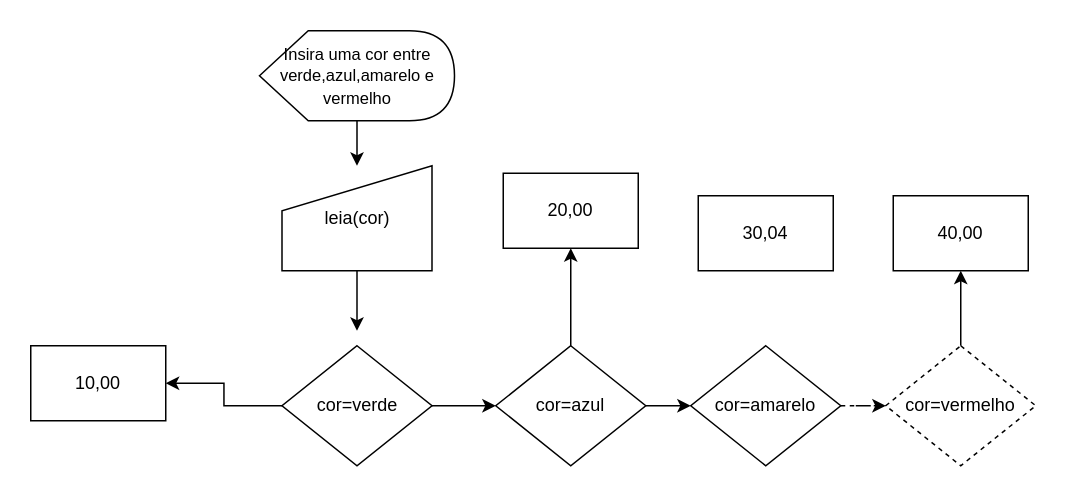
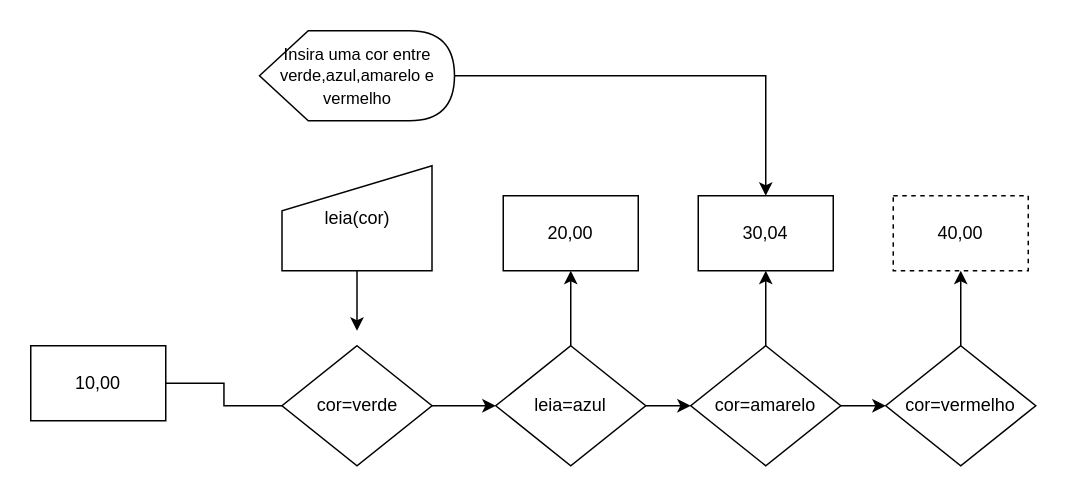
  <mxCell id="0" />
  <mxCell id="1" parent="0" />
- <mxCell id="2" value="" style="edgeStyle=orthogonalEdgeStyle;rounded=0;orthogonalLoop=1;jettySize=auto;html=1;" edge="1" parent="1" source="3" target="5"><mxGeometry relative="1" as="geometry" /></mxCell>
+ <mxCell id="2" value="" style="edgeStyle=orthogonalEdgeStyle;rounded=0;orthogonalLoop=1;jettySize=auto;html=1;" edge="1" parent="1" source="3" target="17"><mxGeometry relative="1" as="geometry" /></mxCell>
  <mxCell id="3" value="&lt;font style=&quot;font-size: 11px;&quot;&gt;Insira uma cor entre verde,azul,amarelo e vermelho&lt;/font&gt;" style="shape=display;whiteSpace=wrap;html=1;" vertex="1" parent="1"><mxGeometry x="172.5" y="20" width="130" height="60" as="geometry" /></mxCell>
  <mxCell id="4" value="" style="edgeStyle=orthogonalEdgeStyle;rounded=0;orthogonalLoop=1;jettySize=auto;html=1;" edge="1" parent="1" source="5"><mxGeometry relative="1" as="geometry"><mxPoint x="237.5" y="220" as="targetPoint" /></mxGeometry></mxCell>
  <mxCell id="5" value="leia(cor)" style="shape=manualInput;whiteSpace=wrap;html=1;" vertex="1" parent="1"><mxGeometry x="187.5" y="110" width="100" height="70" as="geometry" /></mxCell>
- <mxCell id="6" value="" style="edgeStyle=orthogonalEdgeStyle;rounded=0;orthogonalLoop=1;jettySize=auto;html=1;" edge="1" parent="1" source="8" target="9"><mxGeometry relative="1" as="geometry" /></mxCell>
+ <mxCell id="6" value="" style="edgeStyle=orthogonalEdgeStyle;rounded=0;orthogonalLoop=1;jettySize=auto;html=1;endArrow=none;" edge="1" parent="1" source="8" target="9"><mxGeometry relative="1" as="geometry" /></mxCell>
  <mxCell id="7" value="" style="edgeStyle=orthogonalEdgeStyle;rounded=0;orthogonalLoop=1;jettySize=auto;html=1;" edge="1" parent="1" source="8" target="12"><mxGeometry relative="1" as="geometry" /></mxCell>
  <mxCell id="8" value="cor=verde" style="rhombus;whiteSpace=wrap;html=1;" vertex="1" parent="1"><mxGeometry x="187.5" y="230" width="100" height="80" as="geometry" /></mxCell>
  <mxCell id="9" value="10,00" style="rounded=0;whiteSpace=wrap;html=1;" vertex="1" parent="1"><mxGeometry x="20" y="230" width="90" height="50" as="geometry" /></mxCell>
  <mxCell id="10" value="" style="edgeStyle=orthogonalEdgeStyle;rounded=0;orthogonalLoop=1;jettySize=auto;html=1;" edge="1" parent="1" source="12" target="13"><mxGeometry relative="1" as="geometry" /></mxCell>
  <mxCell id="11" value="" style="edgeStyle=orthogonalEdgeStyle;rounded=0;orthogonalLoop=1;jettySize=auto;html=1;" edge="1" parent="1" source="12" target="16"><mxGeometry relative="1" as="geometry" /></mxCell>
- <mxCell id="12" value="cor=azul" style="rhombus;whiteSpace=wrap;html=1;" vertex="1" parent="1"><mxGeometry x="330" y="230" width="100" height="80" as="geometry" /></mxCell>
- <mxCell id="13" value="20,00" style="rounded=0;whiteSpace=wrap;html=1;" vertex="1" parent="1"><mxGeometry x="335" y="115" width="90" height="50" as="geometry" /></mxCell>
- <mxCell id="15" value="" style="edgeStyle=orthogonalEdgeStyle;rounded=0;orthogonalLoop=1;jettySize=auto;html=1;dashed=1;" edge="1" parent="1" source="16" target="19"><mxGeometry relative="1" as="geometry" /></mxCell>
+ <mxCell id="12" value="leia=azul" style="rhombus;whiteSpace=wrap;html=1;" vertex="1" parent="1"><mxGeometry x="330" y="230" width="100" height="80" as="geometry" /></mxCell>
+ <mxCell id="13" value="20,00" style="rounded=0;whiteSpace=wrap;html=1;" vertex="1" parent="1"><mxGeometry x="335" y="130" width="90" height="50" as="geometry" /></mxCell>
+ <mxCell id="14" value="" style="edgeStyle=orthogonalEdgeStyle;rounded=0;orthogonalLoop=1;jettySize=auto;html=1;" edge="1" parent="1" source="16" target="17"><mxGeometry relative="1" as="geometry" /></mxCell>
+ <mxCell id="15" value="" style="edgeStyle=orthogonalEdgeStyle;rounded=0;orthogonalLoop=1;jettySize=auto;html=1;" edge="1" parent="1" source="16" target="19"><mxGeometry relative="1" as="geometry" /></mxCell>
  <mxCell id="16" value="cor=amarelo" style="rhombus;whiteSpace=wrap;html=1;" vertex="1" parent="1"><mxGeometry x="460" y="230" width="100" height="80" as="geometry" /></mxCell>
  <mxCell id="17" value="30,04" style="rounded=0;whiteSpace=wrap;html=1;" vertex="1" parent="1"><mxGeometry x="465" y="130" width="90" height="50" as="geometry" /></mxCell>
  <mxCell id="18" value="" style="edgeStyle=orthogonalEdgeStyle;rounded=0;orthogonalLoop=1;jettySize=auto;html=1;" edge="1" parent="1" source="19" target="20"><mxGeometry relative="1" as="geometry" /></mxCell>
- <mxCell id="19" value="cor=vermelho" style="rhombus;whiteSpace=wrap;html=1;dashed=1;" vertex="1" parent="1"><mxGeometry x="590" y="230" width="100" height="80" as="geometry" /></mxCell>
- <mxCell id="20" value="40,00" style="rounded=0;whiteSpace=wrap;html=1;" vertex="1" parent="1"><mxGeometry x="595" y="130" width="90" height="50" as="geometry" /></mxCell>
+ <mxCell id="19" value="cor=vermelho" style="rhombus;whiteSpace=wrap;html=1;" vertex="1" parent="1"><mxGeometry x="590" y="230" width="100" height="80" as="geometry" /></mxCell>
+ <mxCell id="20" value="40,00" style="rounded=0;whiteSpace=wrap;html=1;dashed=1;" vertex="1" parent="1"><mxGeometry x="595" y="130" width="90" height="50" as="geometry" /></mxCell>
